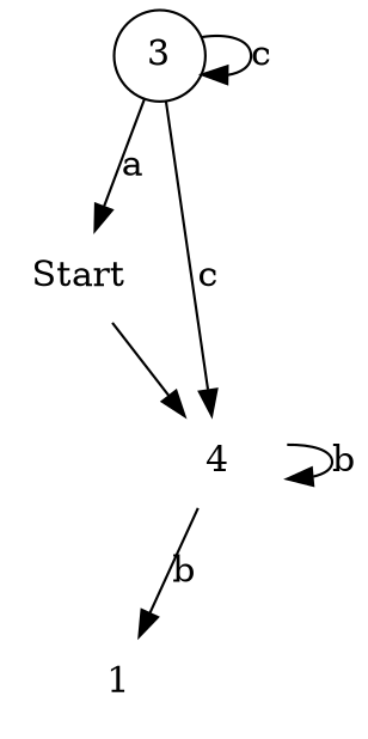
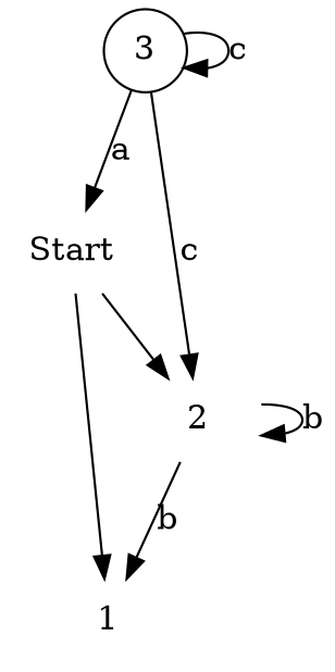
  digraph {
    node [shape=plaintext]
    Start [shape=none]
    n2 [label=1]
-   n3 [label=4]
+   n3 [label=2]
    n4 [label=3 shape=circle]
+   Start -> n2
    Start -> n3
    n3 -> n2 [label=b]
    n3 -> n3 [label=b]
    n4 -> Start [label=a]
    n4 -> n3 [label=c]
    n4 -> n4 [label=c]
  }
